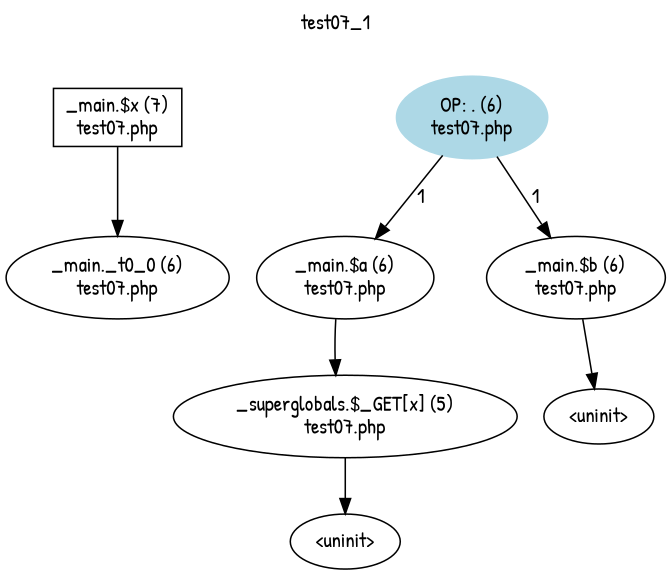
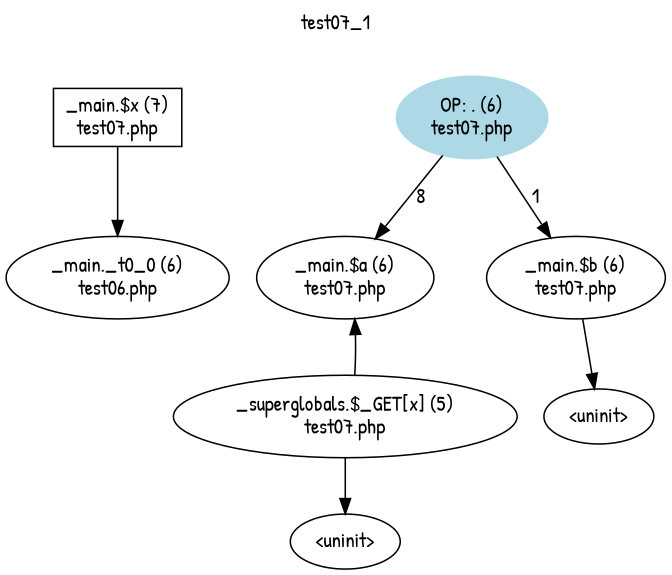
  digraph {
    fontname="Patrick Hand"
    label=test07_1
    labelloc=t
    node [fontname="Patrick Hand" shape=ellipse]
    edge [fontname="Patrick Hand"]
    n1 [label="_main.$x (7)\ntest07.php" shape=box]
-   n2 [label="_main._t0_0 (6)\ntest07.php"]
+   n2 [label="_main._t0_0 (6)\ntest06.php"]
    n3 [color=lightblue label="OP: . (6)\ntest07.php" style=filled]
    n4 [label="_main.$a (6)\ntest07.php"]
    n5 [label="_main.$b (6)\ntest07.php"]
    n6 [label="_superglobals.$_GET[x] (5)\ntest07.php"]
    n7 [label="<uninit>"]
    n8 [label="<uninit>"]
    n1 -> n2
-   n3 -> n4 [label=1]
+   n3 -> n4 [label=8]
    n3 -> n5 [label=1]
-   n4 -> n6
+   n6 -> n4
    n5 -> n7
    n6 -> n8
  }
